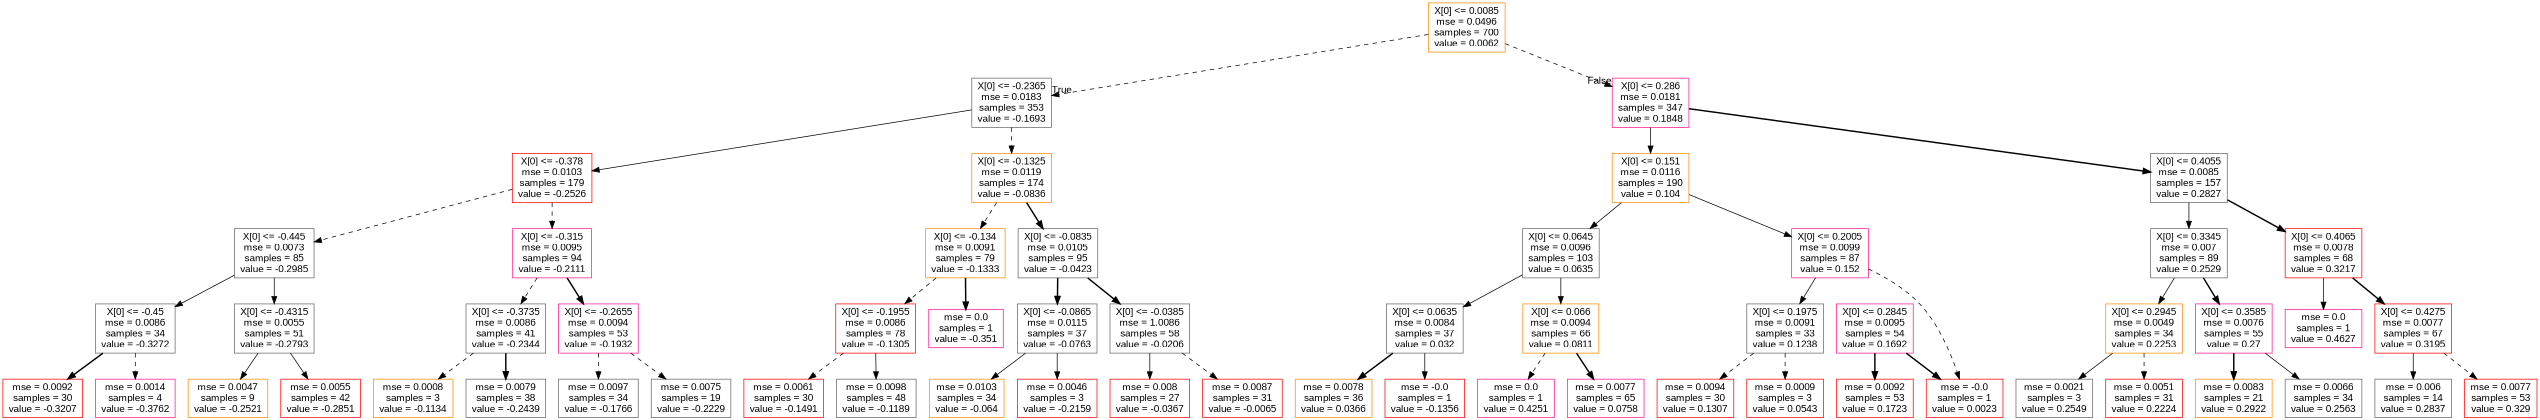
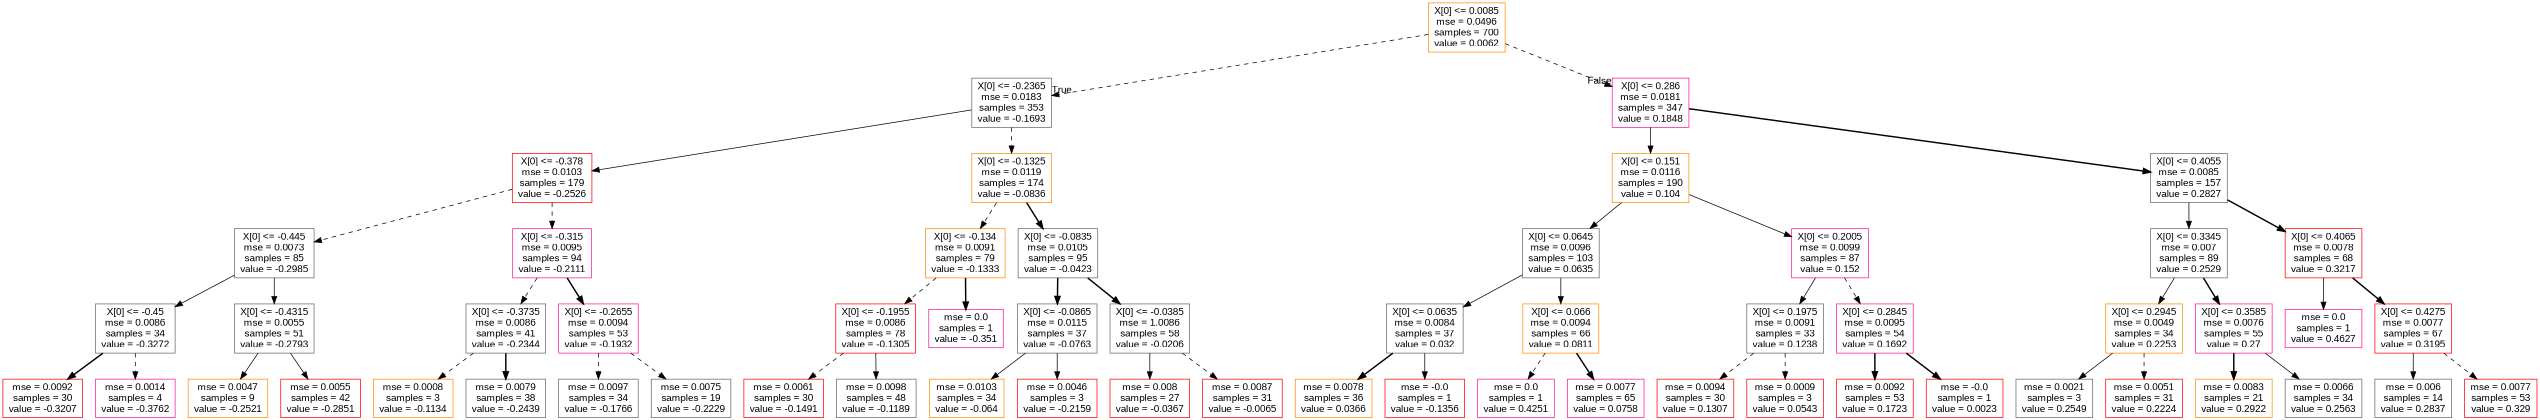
  digraph {
    fontname="Liberation Sans"
    node [color=gray40 fontname="Liberation Sans" shape=box]
    edge [fontname="Liberation Sans" style=solid]
    n1 [color=darkorange label="X[0] <= 0.0085\nmse = 0.0496\nsamples = 700\nvalue = 0.0062"]
    n2 [label="X[0] <= -0.2365\nmse = 0.0183\nsamples = 353\nvalue = -0.1693"]
    n3 [color=deeppink label="X[0] <= 0.286\nmse = 0.0181\nsamples = 347\nvalue = 0.1848"]
    n4 [color=red label="X[0] <= -0.378\nmse = 0.0103\nsamples = 179\nvalue = -0.2526"]
    n5 [color=darkorange label="X[0] <= -0.1325\nmse = 0.0119\nsamples = 174\nvalue = -0.0836"]
    n6 [color=darkorange label="X[0] <= 0.151\nmse = 0.0116\nsamples = 190\nvalue = 0.104"]
    n7 [label="X[0] <= 0.4055\nmse = 0.0085\nsamples = 157\nvalue = 0.2827"]
    n8 [label="X[0] <= -0.445\nmse = 0.0073\nsamples = 85\nvalue = -0.2985"]
    n9 [color=deeppink label="X[0] <= -0.315\nmse = 0.0095\nsamples = 94\nvalue = -0.2111"]
    n10 [color=darkorange label="X[0] <= -0.134\nmse = 0.0091\nsamples = 79\nvalue = -0.1333"]
    n11 [label="X[0] <= -0.0835\nmse = 0.0105\nsamples = 95\nvalue = -0.0423"]
    n12 [label="X[0] <= -0.45\nmse = 0.0086\nsamples = 34\nvalue = -0.3272"]
    n13 [label="X[0] <= -0.4315\nmse = 0.0055\nsamples = 51\nvalue = -0.2793"]
    n14 [label="X[0] <= -0.3735\nmse = 0.0086\nsamples = 41\nvalue = -0.2344"]
    n15 [color=deeppink label="X[0] <= -0.2655\nmse = 0.0094\nsamples = 53\nvalue = -0.1932"]
    n16 [color=red label="mse = 0.0092\nsamples = 30\nvalue = -0.3207"]
    n17 [color=deeppink label="mse = 0.0014\nsamples = 4\nvalue = -0.3762"]
    n18 [color=darkorange label="mse = 0.0047\nsamples = 9\nvalue = -0.2521"]
    n19 [color=red label="mse = 0.0055\nsamples = 42\nvalue = -0.2851"]
    n20 [color=darkorange label="mse = 0.0008\nsamples = 3\nvalue = -0.1134"]
    n21 [label="mse = 0.0079\nsamples = 38\nvalue = -0.2439"]
    n22 [label="mse = 0.0097\nsamples = 34\nvalue = -0.1766"]
    n23 [label="mse = 0.0075\nsamples = 19\nvalue = -0.2229"]
    n24 [color=red label="X[0] <= -0.1955\nmse = 0.0086\nsamples = 78\nvalue = -0.1305"]
    n25 [color=deeppink label="mse = 0.0\nsamples = 1\nvalue = -0.351"]
    n26 [label="X[0] <= -0.0865\nmse = 0.0115\nsamples = 37\nvalue = -0.0763"]
    n27 [label="X[0] <= -0.0385\nmse = 1.0086\nsamples = 58\nvalue = -0.0206"]
    n28 [color=red label="mse = 0.0061\nsamples = 30\nvalue = -0.1491"]
    n29 [label="mse = 0.0098\nsamples = 48\nvalue = -0.1189"]
    n30 [color=darkorange label="mse = 0.0103\nsamples = 34\nvalue = -0.064"]
    n31 [color=red label="mse = 0.0046\nsamples = 3\nvalue = -0.2159"]
    n32 [color=red label="mse = 0.008\nsamples = 27\nvalue = -0.0367"]
    n33 [color=red label="mse = 0.0087\nsamples = 31\nvalue = -0.0065"]
    n34 [label="X[0] <= 0.0645\nmse = 0.0096\nsamples = 103\nvalue = 0.0635"]
    n35 [color=deeppink label="X[0] <= 0.2005\nmse = 0.0099\nsamples = 87\nvalue = 0.152"]
    n36 [label="X[0] <= 0.3345\nmse = 0.007\nsamples = 89\nvalue = 0.2529"]
    n37 [color=red label="X[0] <= 0.4065\nmse = 0.0078\nsamples = 68\nvalue = 0.3217"]
    n38 [label="X[0] <= 0.0635\nmse = 0.0084\nsamples = 37\nvalue = 0.032"]
    n39 [color=darkorange label="X[0] <= 0.066\nmse = 0.0094\nsamples = 66\nvalue = 0.0811"]
    n40 [label="X[0] <= 0.1975\nmse = 0.0091\nsamples = 33\nvalue = 0.1238"]
    n41 [color=deeppink label="X[0] <= 0.2845\nmse = 0.0095\nsamples = 54\nvalue = 0.1692"]
    n42 [color=darkorange label="mse = 0.0078\nsamples = 36\nvalue = 0.0366"]
    n43 [color=red label="mse = -0.0\nsamples = 1\nvalue = -0.1356"]
    n44 [color=deeppink label="mse = 0.0\nsamples = 1\nvalue = 0.4251"]
    n45 [color=deeppink label="mse = 0.0077\nsamples = 65\nvalue = 0.0758"]
    n46 [color=red label="mse = 0.0094\nsamples = 30\nvalue = 0.1307"]
    n47 [color=red label="mse = 0.0009\nsamples = 3\nvalue = 0.0543"]
    n48 [color=red label="mse = 0.0092\nsamples = 53\nvalue = 0.1723"]
    n49 [color=red label="mse = -0.0\nsamples = 1\nvalue = 0.0023"]
    n50 [color=darkorange label="X[0] <= 0.2945\nmse = 0.0049\nsamples = 34\nvalue = 0.2253"]
    n51 [color=deeppink label="X[0] <= 0.3585\nmse = 0.0076\nsamples = 55\nvalue = 0.27"]
    n52 [color=deeppink label="mse = 0.0\nsamples = 1\nvalue = 0.4627"]
    n53 [color=red label="X[0] <= 0.4275\nmse = 0.0077\nsamples = 67\nvalue = 0.3195"]
    n54 [label="mse = 0.0021\nsamples = 3\nvalue = 0.2549"]
    n55 [color=red label="mse = 0.0051\nsamples = 31\nvalue = 0.2224"]
    n56 [color=darkorange label="mse = 0.0083\nsamples = 21\nvalue = 0.2922"]
    n57 [label="mse = 0.0066\nsamples = 34\nvalue = 0.2563"]
    n58 [label="mse = 0.006\nsamples = 14\nvalue = 0.2837"]
    n59 [color=red label="mse = 0.0077\nsamples = 53\nvalue = 0.329"]
    n1 -> n2 [headlabel=True labelangle=45 labeldistance=2.5 style=dashed]
    n1 -> n3 [headlabel=False labelangle=-45 labeldistance=2.5 style=dashed]
    n2 -> n4
    n2 -> n5 [style=dashed]
    n3 -> n6
    n3 -> n7 [style=bold]
    n4 -> n8 [style=dashed]
    n4 -> n9 [style=dashed]
    n5 -> n10 [style=dashed]
    n5 -> n11 [style=bold]
    n6 -> n34
    n6 -> n35
    n7 -> n36
    n7 -> n37 [style=bold]
    n8 -> n12
    n8 -> n13
    n9 -> n14 [style=dashed]
    n9 -> n15 [style=bold]
    n10 -> n24 [style=dashed]
    n10 -> n25 [style=bold]
    n11 -> n26 [style=bold]
    n11 -> n27 [style=bold]
    n12 -> n16 [style=bold]
    n12 -> n17 [style=dashed]
    n13 -> n18
    n13 -> n19
    n14 -> n20 [style=dashed]
    n14 -> n21 [style=bold]
    n15 -> n22 [style=dashed]
    n15 -> n23 [style=dashed]
    n24 -> n28 [style=dashed]
    n24 -> n29
    n26 -> n30
    n26 -> n31
    n27 -> n32
    n27 -> n33 [style=dashed]
    n34 -> n38
    n34 -> n39
    n35 -> n40
-   n35 -> n49 [style=dashed]
+   n35 -> n41 [style=dashed]
    n36 -> n50
    n36 -> n51 [style=bold]
    n37 -> n52
    n37 -> n53 [style=bold]
    n38 -> n42 [style=bold]
    n38 -> n43
    n39 -> n44 [style=dashed]
    n39 -> n45 [style=bold]
    n40 -> n46 [style=dashed]
    n40 -> n47 [style=dashed]
    n41 -> n48 [style=bold]
    n41 -> n49 [style=bold]
    n50 -> n54
    n50 -> n55 [style=dashed]
    n51 -> n56 [style=bold]
    n51 -> n57
    n53 -> n58
    n53 -> n59 [style=dashed]
  }
